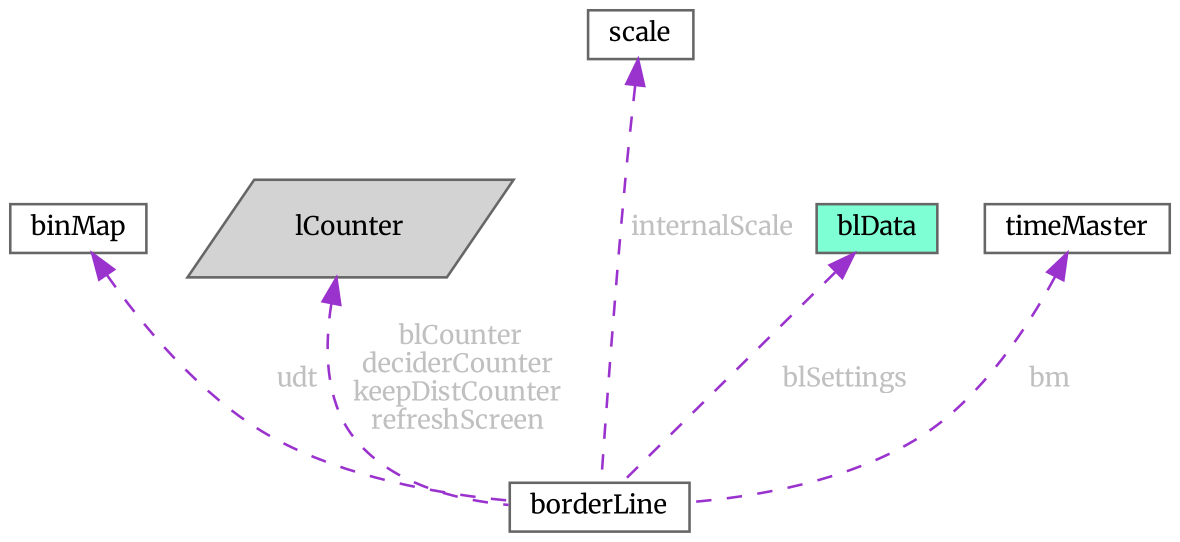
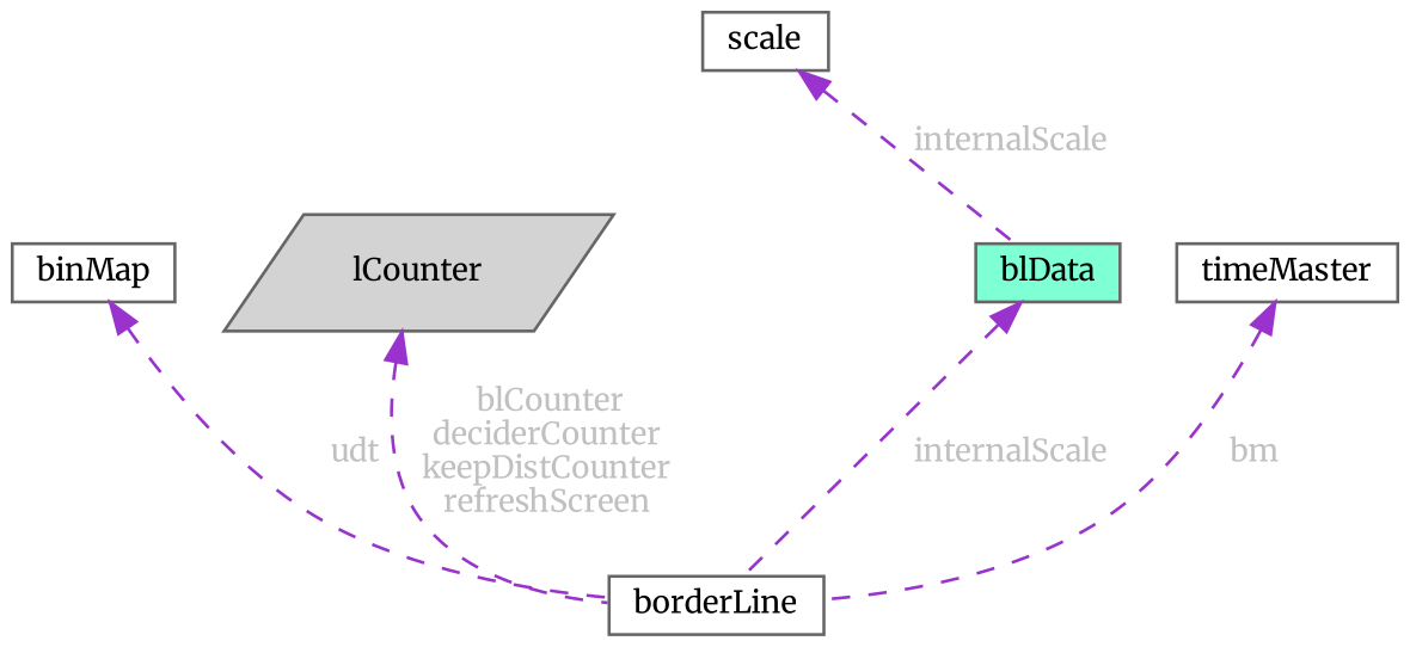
  digraph {
    fontname=Merriweather
    node [color=gray40 fillcolor=white fontname=Merriweather fontsize=10 shape=box style=filled]
    edge [color=darkorchid3 dir=back fontcolor=grey fontname=Merriweather fontsize=10 labelfontname=Helvetica labelfontsize=10 style=dashed]
    n1 [fontcolor=black height=0.2 label=borderLine width=0.4]
    n2 [height=0.2 label=binMap width=0.4]
    n3 [fillcolor=lightgrey height=0.2 label=lCounter shape=parallelogram width=0.4]
    n4 [height=0.2 label=scale width=0.4]
    n5 [height=0.2 label=timeMaster width=0.4]
    n6 [fillcolor=aquamarine height=0.2 label=blData width=0.4]
    n2 -> n1 [label=" udt"]
    n3 -> n1 [label=" blCounter\ndeciderCounter\nkeepDistCounter\nrefreshScreen"]
-   n4 -> n1 [label=" internalScale"]
+   n4 -> n6 [label=" internalScale"]
    n5 -> n1 [label=" bm"]
-   n6 -> n1 [label=" blSettings"]
+   n6 -> n1 [label=" internalScale"]
  }
